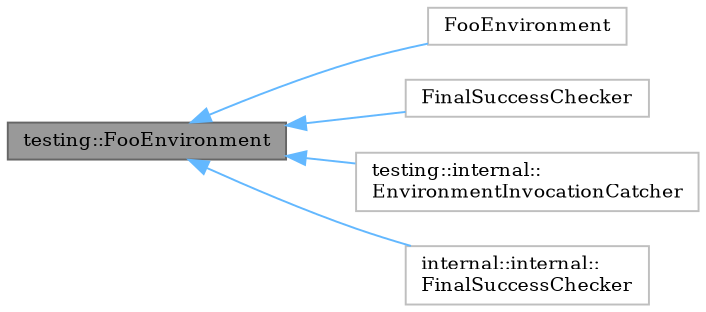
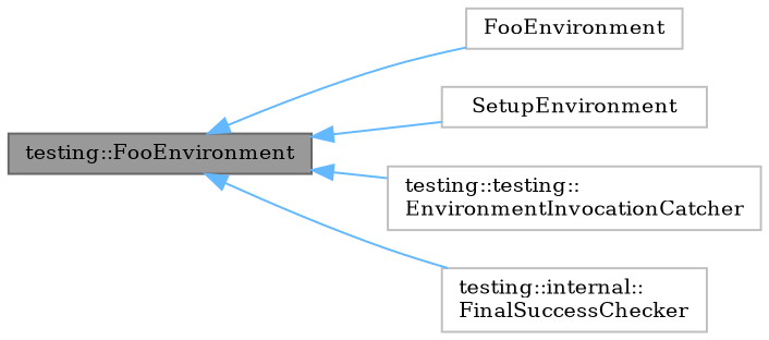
  digraph {
    fontname="DejaVu Serif"
    rankdir=LR
    node [color=grey75 fillcolor=white fontname="DejaVu Serif" fontsize=10 shape=box style=filled]
    edge [color=steelblue1 dir=back fontname="DejaVu Serif" fontsize=10 labelfontname=Helvetica labelfontsize=10 style=solid]
    n1 [color=gray40 fillcolor=grey60 fontcolor=black height=0.2 label="testing::FooEnvironment" width=0.4]
    n2 [height=0.2 label=FooEnvironment width=0.4]
-   n3 [height=0.2 label=FinalSuccessChecker width=0.4]
-   n4 [height=0.2 label="testing::internal::\lEnvironmentInvocationCatcher" width=0.4]
-   n5 [height=0.2 label="internal::internal::\lFinalSuccessChecker" width=0.4]
+   n3 [height=0.2 label=SetupEnvironment width=0.4]
+   n4 [height=0.2 label="testing::testing::\lEnvironmentInvocationCatcher" width=0.4]
+   n5 [height=0.2 label="testing::internal::\lFinalSuccessChecker" width=0.4]
    n1 -> n2
    n1 -> n3
    n1 -> n4
    n1 -> n5
  }
